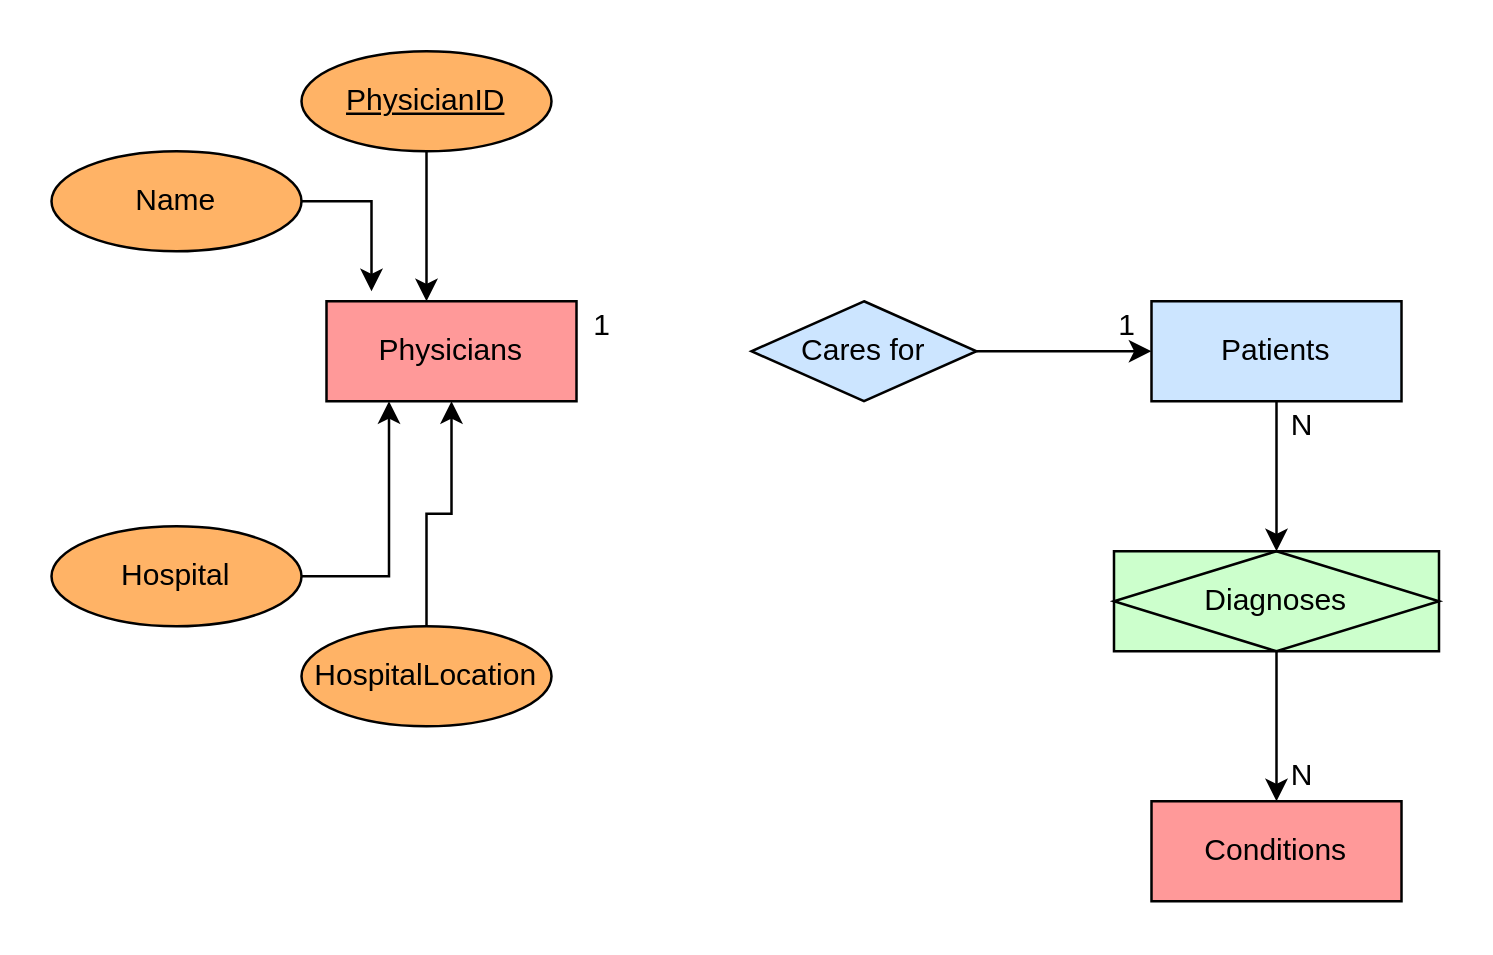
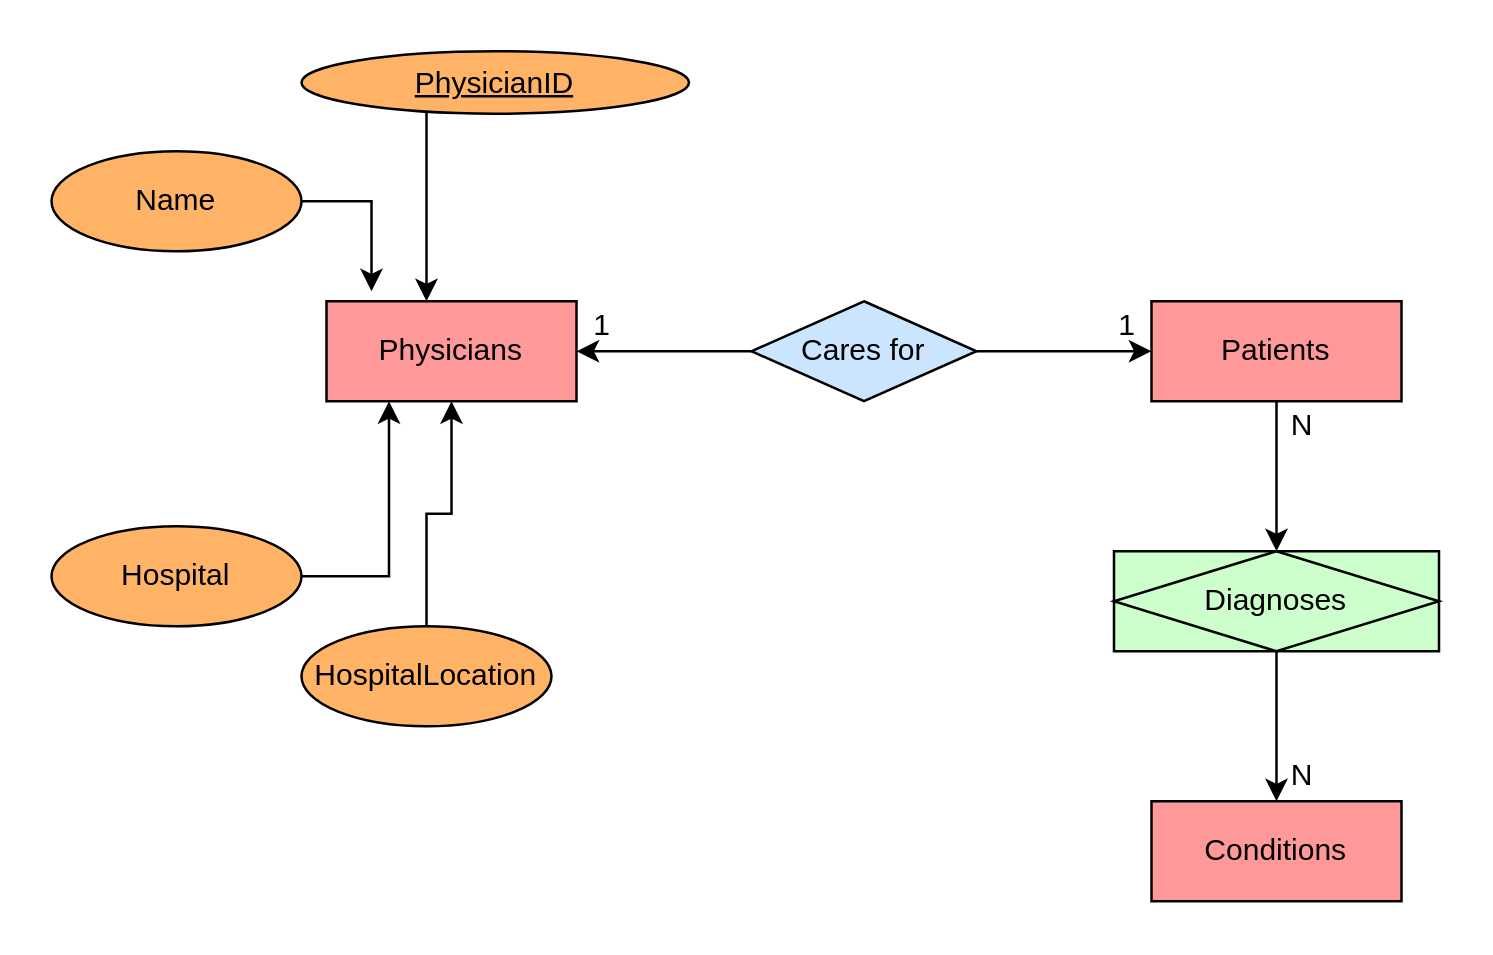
  <mxCell id="0" />
  <mxCell id="1" parent="0" />
  <mxCell id="2" value="Physicians" style="whiteSpace=wrap;html=1;align=center;fillColor=#FF9999;" vertex="1" parent="1"><mxGeometry x="130" y="120" width="100" height="40" as="geometry" /></mxCell>
  <mxCell id="3" value="" style="edgeStyle=orthogonalEdgeStyle;rounded=0;orthogonalLoop=1;jettySize=auto;html=1;" edge="1" parent="1" source="4" target="9"><mxGeometry relative="1" as="geometry" /></mxCell>
- <mxCell id="4" value="Patients" style="whiteSpace=wrap;html=1;align=center;fillColor=#cce5ff;" vertex="1" parent="1"><mxGeometry x="460" y="120" width="100" height="40" as="geometry" /></mxCell>
+ <mxCell id="4" value="Patients" style="whiteSpace=wrap;html=1;align=center;fillColor=#FF9999;" vertex="1" parent="1"><mxGeometry x="460" y="120" width="100" height="40" as="geometry" /></mxCell>
  <mxCell id="5" value="" style="edgeStyle=orthogonalEdgeStyle;rounded=0;orthogonalLoop=1;jettySize=auto;html=1;" edge="1" parent="1" source="7" target="4"><mxGeometry relative="1" as="geometry" /></mxCell>
+ <mxCell id="6" value="" style="edgeStyle=orthogonalEdgeStyle;rounded=0;orthogonalLoop=1;jettySize=auto;html=1;entryX=1;entryY=0.5;entryDx=0;entryDy=0;fillColor=#FFE6CC;" edge="1" parent="1" source="7" target="2"><mxGeometry relative="1" as="geometry" /></mxCell>
  <mxCell id="7" value="Cares for" style="shape=rhombus;perimeter=rhombusPerimeter;whiteSpace=wrap;html=1;align=center;fillColor=#CCE5FF;" vertex="1" parent="1"><mxGeometry x="300" y="120" width="90" height="40" as="geometry" /></mxCell>
  <mxCell id="8" value="" style="edgeStyle=orthogonalEdgeStyle;rounded=0;orthogonalLoop=1;jettySize=auto;html=1;" edge="1" parent="1" source="9" target="10"><mxGeometry relative="1" as="geometry" /></mxCell>
  <mxCell id="9" value="Diagnoses" style="shape=associativeEntity;whiteSpace=wrap;html=1;align=center;fillColor=#CCFFCC;" vertex="1" parent="1"><mxGeometry x="445" y="220" width="130" height="40" as="geometry" /></mxCell>
  <mxCell id="10" value="Conditions" style="whiteSpace=wrap;html=1;align=center;fillColor=#FF9999;" vertex="1" parent="1"><mxGeometry x="460" y="320" width="100" height="40" as="geometry" /></mxCell>
  <mxCell id="11" value="1" style="text;html=1;align=center;verticalAlign=middle;resizable=0;points=[];autosize=1;strokeColor=none;" vertex="1" parent="1"><mxGeometry x="230" y="120" width="20" height="20" as="geometry" /></mxCell>
  <mxCell id="12" value="1" style="text;html=1;align=center;verticalAlign=middle;resizable=0;points=[];autosize=1;strokeColor=none;" vertex="1" parent="1"><mxGeometry x="440" y="120" width="20" height="20" as="geometry" /></mxCell>
  <mxCell id="13" value="N" style="text;html=1;align=center;verticalAlign=middle;resizable=0;points=[];autosize=1;strokeColor=none;" vertex="1" parent="1"><mxGeometry x="510" y="160" width="20" height="20" as="geometry" /></mxCell>
  <mxCell id="14" value="N" style="text;html=1;align=center;verticalAlign=middle;resizable=0;points=[];autosize=1;strokeColor=none;" vertex="1" parent="1"><mxGeometry x="510" y="300" width="20" height="20" as="geometry" /></mxCell>
  <mxCell id="15" value="" style="edgeStyle=orthogonalEdgeStyle;rounded=0;orthogonalLoop=1;jettySize=auto;html=1;" edge="1" parent="1" source="16" target="2"><mxGeometry relative="1" as="geometry"><Array as="points"><mxPoint x="170" y="110" /><mxPoint x="170" y="110" /></Array></mxGeometry></mxCell>
- <mxCell id="16" value="PhysicianID" style="ellipse;whiteSpace=wrap;html=1;align=center;fontStyle=4;fillColor=#FFB366;" vertex="1" parent="1"><mxGeometry x="120" y="20" width="100" height="40" as="geometry" /></mxCell>
+ <mxCell id="16" value="PhysicianID" style="ellipse;whiteSpace=wrap;html=1;align=center;fontStyle=4;fillColor=#FFB366;" vertex="1" parent="1"><mxGeometry x="120" y="20" width="155" height="25" as="geometry" /></mxCell>
  <mxCell id="17" value="" style="edgeStyle=orthogonalEdgeStyle;rounded=0;orthogonalLoop=1;jettySize=auto;html=1;entryX=0.18;entryY=-0.1;entryDx=0;entryDy=0;entryPerimeter=0;" edge="1" parent="1" source="18" target="2"><mxGeometry relative="1" as="geometry" /></mxCell>
  <mxCell id="18" value="Name" style="ellipse;whiteSpace=wrap;html=1;align=center;fillColor=#FFB366;" vertex="1" parent="1"><mxGeometry x="20" y="60" width="100" height="40" as="geometry" /></mxCell>
  <mxCell id="19" value="" style="edgeStyle=orthogonalEdgeStyle;rounded=0;orthogonalLoop=1;jettySize=auto;html=1;entryX=0.25;entryY=1;entryDx=0;entryDy=0;" edge="1" parent="1" source="20" target="2"><mxGeometry relative="1" as="geometry" /></mxCell>
  <mxCell id="20" value="Hospital" style="ellipse;whiteSpace=wrap;html=1;align=center;fillColor=#FFB366;" vertex="1" parent="1"><mxGeometry x="20" y="210" width="100" height="40" as="geometry" /></mxCell>
  <mxCell id="21" value="" style="edgeStyle=orthogonalEdgeStyle;rounded=0;orthogonalLoop=1;jettySize=auto;html=1;" edge="1" parent="1" source="22" target="2"><mxGeometry relative="1" as="geometry" /></mxCell>
  <mxCell id="22" value="HospitalLocation" style="ellipse;whiteSpace=wrap;html=1;align=center;fillColor=#FFB366;" vertex="1" parent="1"><mxGeometry x="120" y="250" width="100" height="40" as="geometry" /></mxCell>
